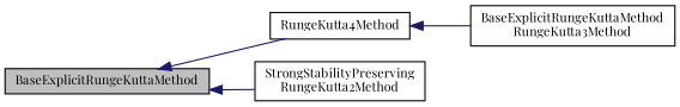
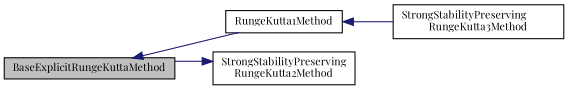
  digraph {
    fontname="Playfair Display"
    rankdir=LR
    node [color=black fillcolor=white fontname="Playfair Display" fontsize=10 shape=record style=filled]
    edge [color=midnightblue dir=back fontname="Playfair Display" fontsize=10 labelfontname=Helvetica labelfontsize=10 style=solid]
    n1 [fillcolor=grey75 fontcolor=black height=0.2 label=BaseExplicitRungeKuttaMethod width=0.4]
-   n2 [height=0.2 label=RungeKutta4Method width=0.4]
+   n2 [height=0.2 label=RungeKutta1Method width=0.4]
    n3 [height=0.2 label="StrongStabilityPreserving\lRungeKutta2Method" width=0.4]
-   n4 [height=0.2 label="BaseExplicitRungeKuttaMethod\lRungeKutta3Method" width=0.4]
+   n4 [height=0.2 label="StrongStabilityPreserving\lRungeKutta3Method" width=0.4]
    n1 -> n2
-   n1 -> n3
+   n3 -> n1
    n2 -> n4
  }
